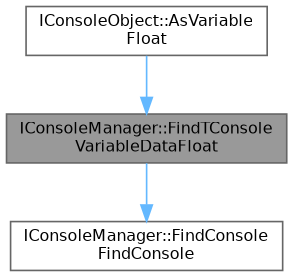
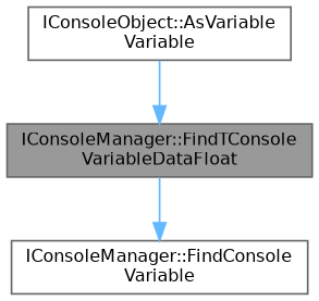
  digraph {
    rankdir=TB
    node [color=grey40 fillcolor=white fontname=Helvetica fontsize=10 shape=box style=filled]
    edge [color=steelblue1 fontname=Helvetica fontsize=10 labelfontname=Helvetica labelfontsize=10 style=solid]
    n1 [color=gray40 fillcolor=grey60 fontcolor=black height=0.2 label="IConsoleManager::FindTConsole\lVariableDataFloat" width=0.4]
-   n2 [height=0.2 label="IConsoleManager::FindConsole\lFindConsole" width=0.4]
-   n3 [height=0.2 label="IConsoleObject::AsVariable\lFloat" width=0.4]
+   n2 [height=0.2 label="IConsoleManager::FindConsole\lVariable" width=0.4]
+   n3 [height=0.2 label="IConsoleObject::AsVariable\lVariable" width=0.4]
    n1 -> n2
    n3 -> n1
  }
